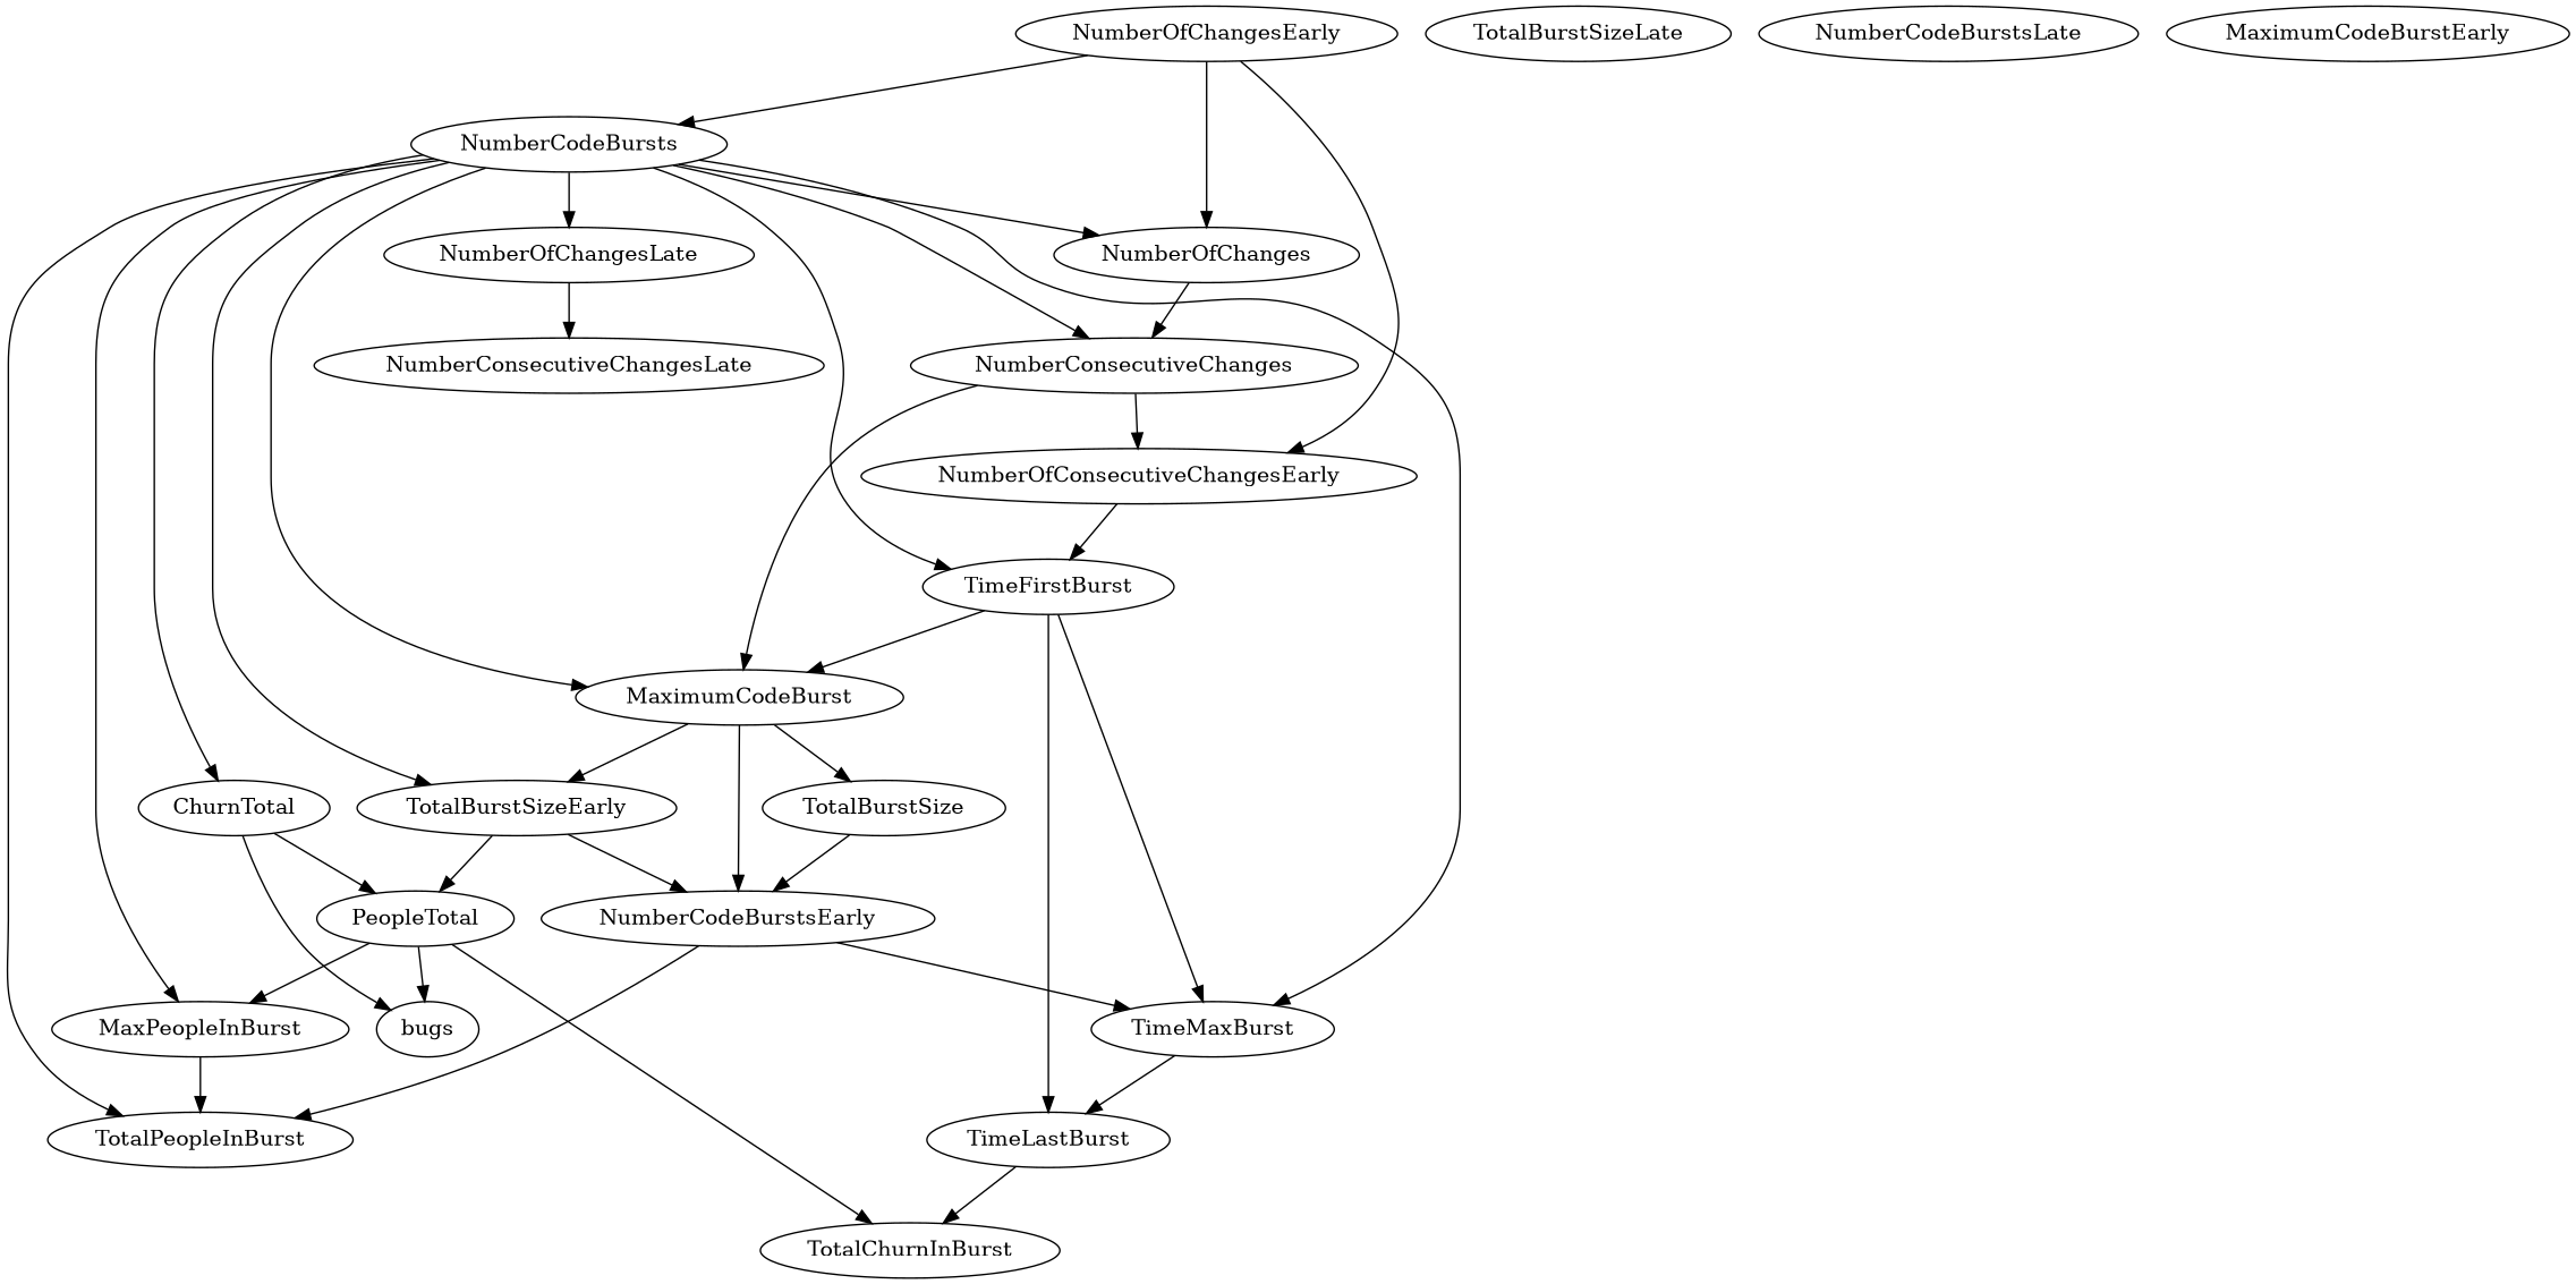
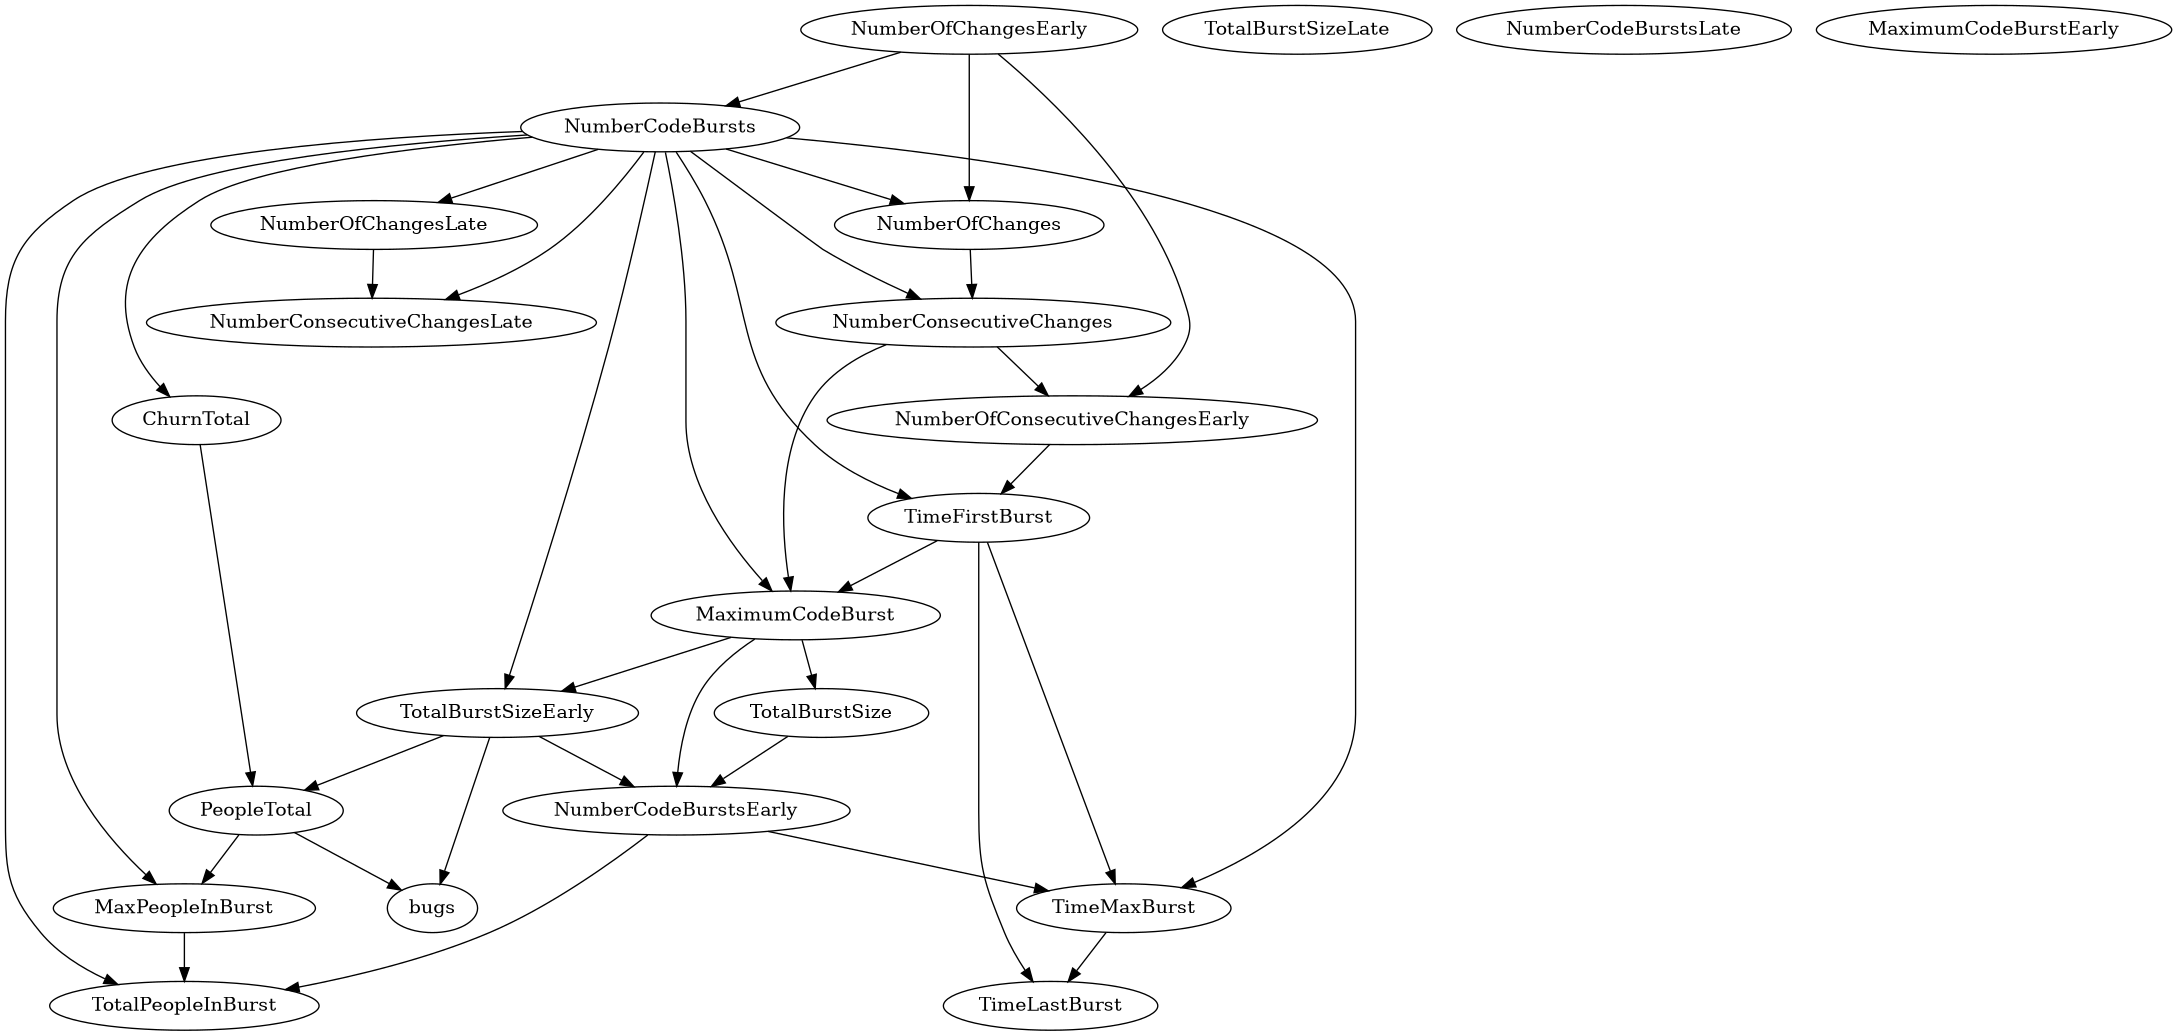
  digraph {
    NumberOfChanges
    NumberConsecutiveChanges
    NumberOfConsecutiveChangesEarly
    MaximumCodeBurst
    MaxPeopleInBurst
    TotalPeopleInBurst
    TotalBurstSizeLate
    NumberCodeBurstsLate
    NumberOfChangesLate
    NumberConsecutiveChangesLate
    NumberOfChangesEarly
    NumberCodeBursts
    TimeFirstBurst
    TimeMaxBurst
    ChurnTotal
    TotalBurstSizeEarly
    MaximumCodeBurstEarly
    NumberCodeBurstsEarly
    TimeLastBurst
    TotalBurstSize
-   TotalChurnInBurst
    PeopleTotal
    bugs
    NumberOfChanges -> NumberConsecutiveChanges
    NumberConsecutiveChanges -> NumberOfConsecutiveChangesEarly
    NumberConsecutiveChanges -> MaximumCodeBurst
    NumberOfConsecutiveChangesEarly -> TimeFirstBurst
    MaximumCodeBurst -> TotalBurstSizeEarly
    MaximumCodeBurst -> NumberCodeBurstsEarly
    MaximumCodeBurst -> TotalBurstSize
    MaxPeopleInBurst -> TotalPeopleInBurst
    NumberOfChangesLate -> NumberConsecutiveChangesLate
    NumberOfChangesEarly -> NumberOfChanges
    NumberOfChangesEarly -> NumberOfConsecutiveChangesEarly
    NumberOfChangesEarly -> NumberCodeBursts
    NumberCodeBursts -> NumberOfChanges
    NumberCodeBursts -> NumberConsecutiveChanges
    NumberCodeBursts -> MaximumCodeBurst
    NumberCodeBursts -> MaxPeopleInBurst
    NumberCodeBursts -> TotalPeopleInBurst
    NumberCodeBursts -> NumberOfChangesLate
+   NumberCodeBursts -> NumberConsecutiveChangesLate
    NumberCodeBursts -> TimeFirstBurst
    NumberCodeBursts -> TimeMaxBurst
    NumberCodeBursts -> ChurnTotal
    NumberCodeBursts -> TotalBurstSizeEarly
    TimeFirstBurst -> MaximumCodeBurst
    TimeFirstBurst -> TimeMaxBurst
    TimeFirstBurst -> TimeLastBurst
    TimeMaxBurst -> TimeLastBurst
    ChurnTotal -> PeopleTotal
-   ChurnTotal -> bugs
+   TotalBurstSizeEarly -> bugs
    TotalBurstSizeEarly -> NumberCodeBurstsEarly
    TotalBurstSizeEarly -> PeopleTotal
    NumberCodeBurstsEarly -> TotalPeopleInBurst
    NumberCodeBurstsEarly -> TimeMaxBurst
-   TimeLastBurst -> TotalChurnInBurst
    TotalBurstSize -> NumberCodeBurstsEarly
    PeopleTotal -> MaxPeopleInBurst
-   PeopleTotal -> TotalChurnInBurst
    PeopleTotal -> bugs
  }
